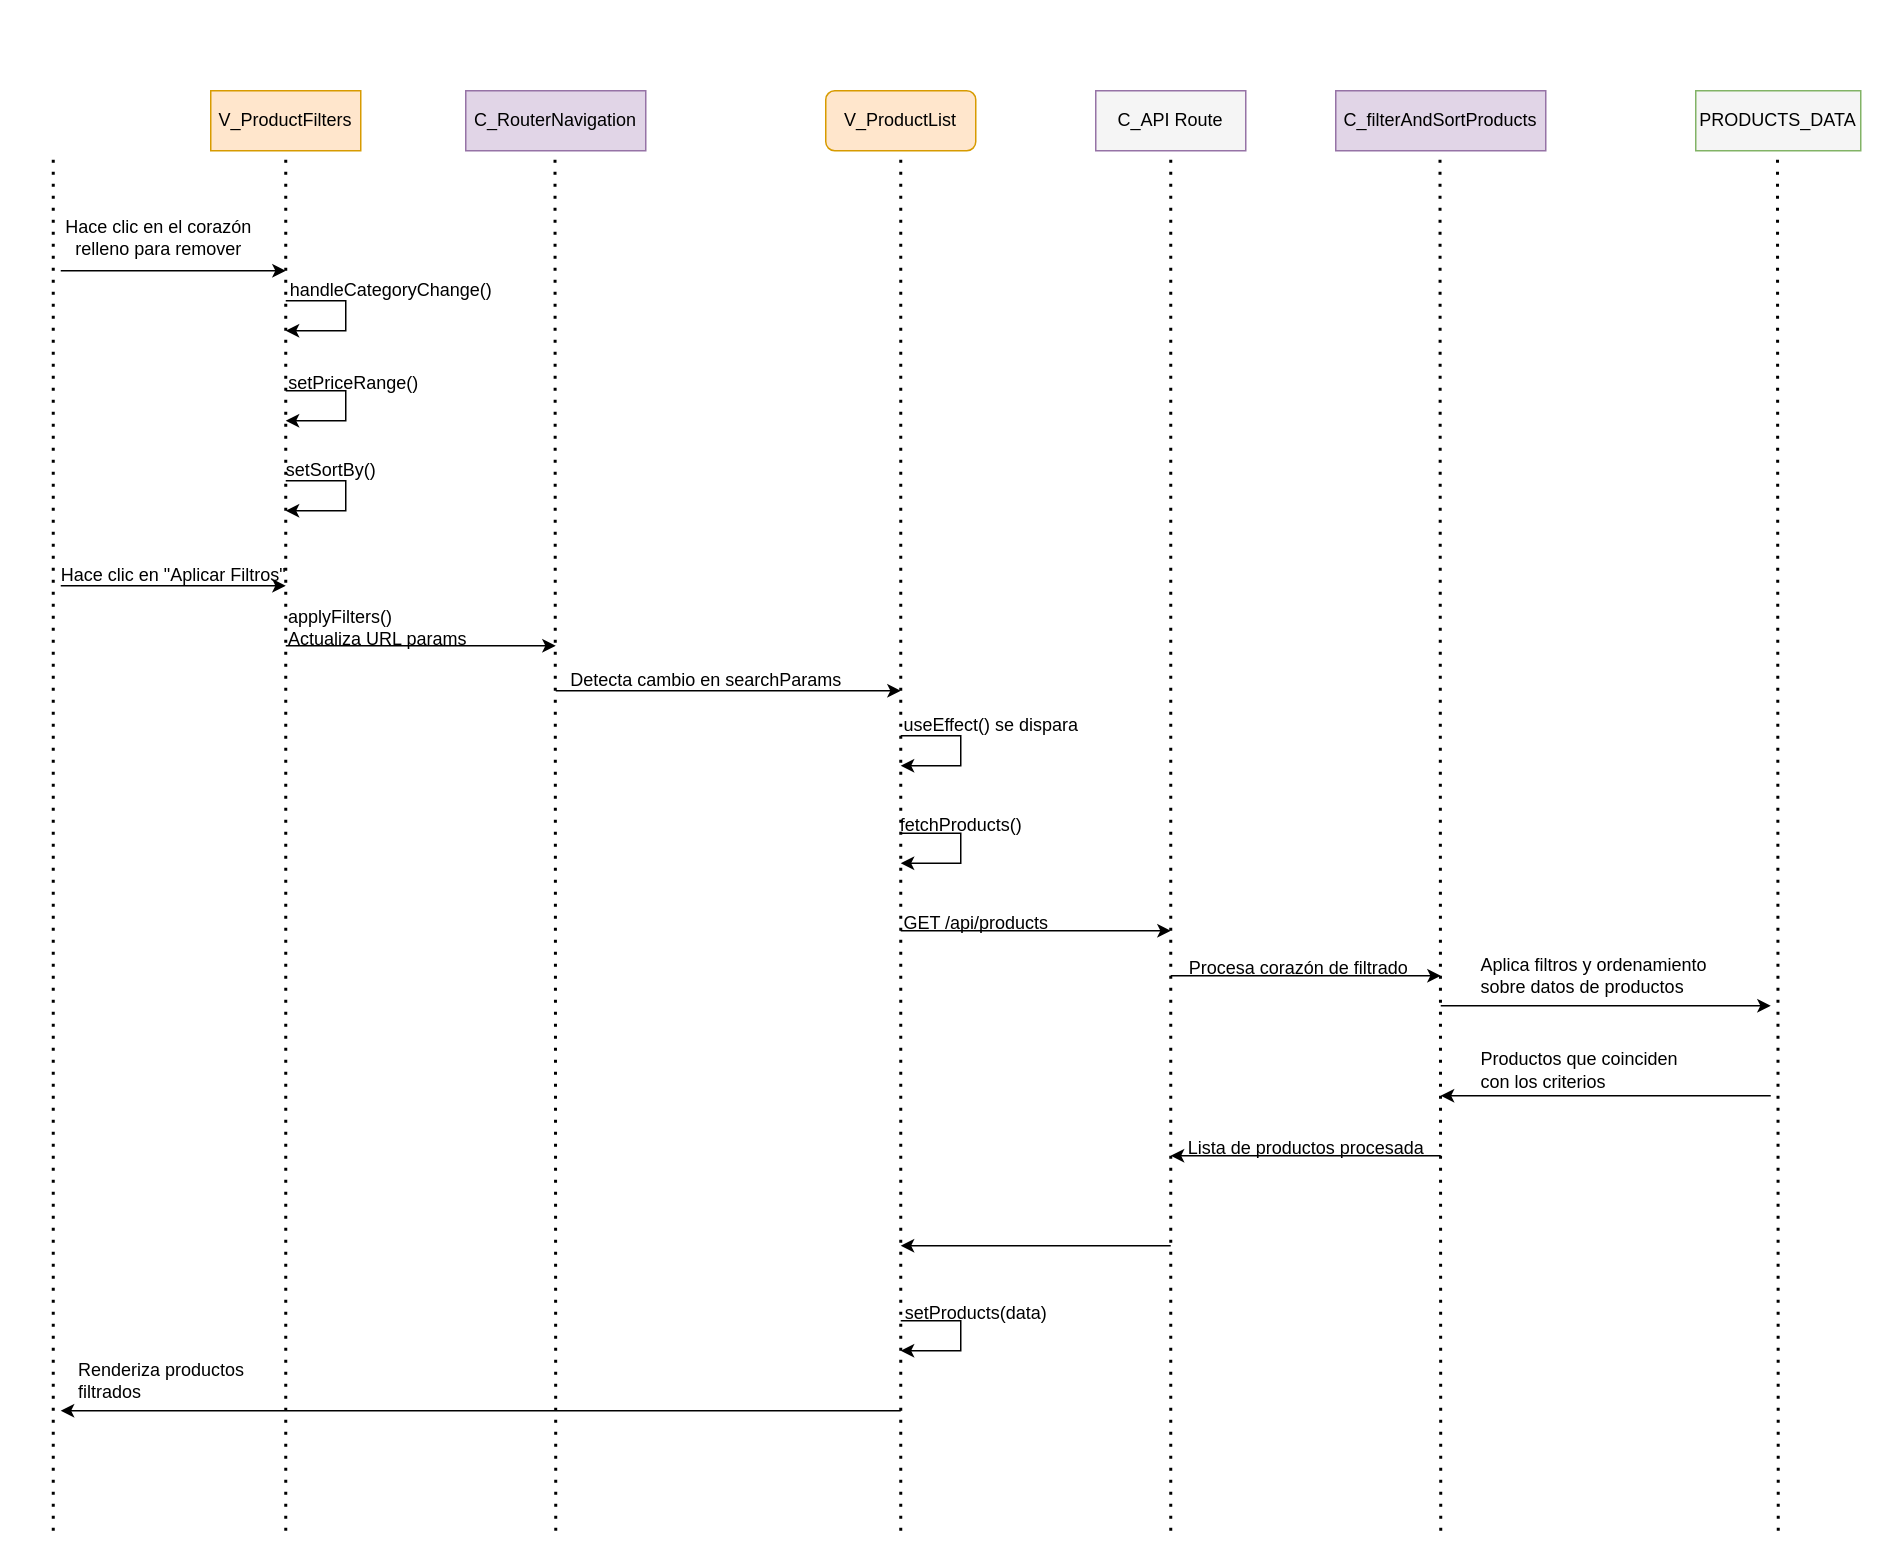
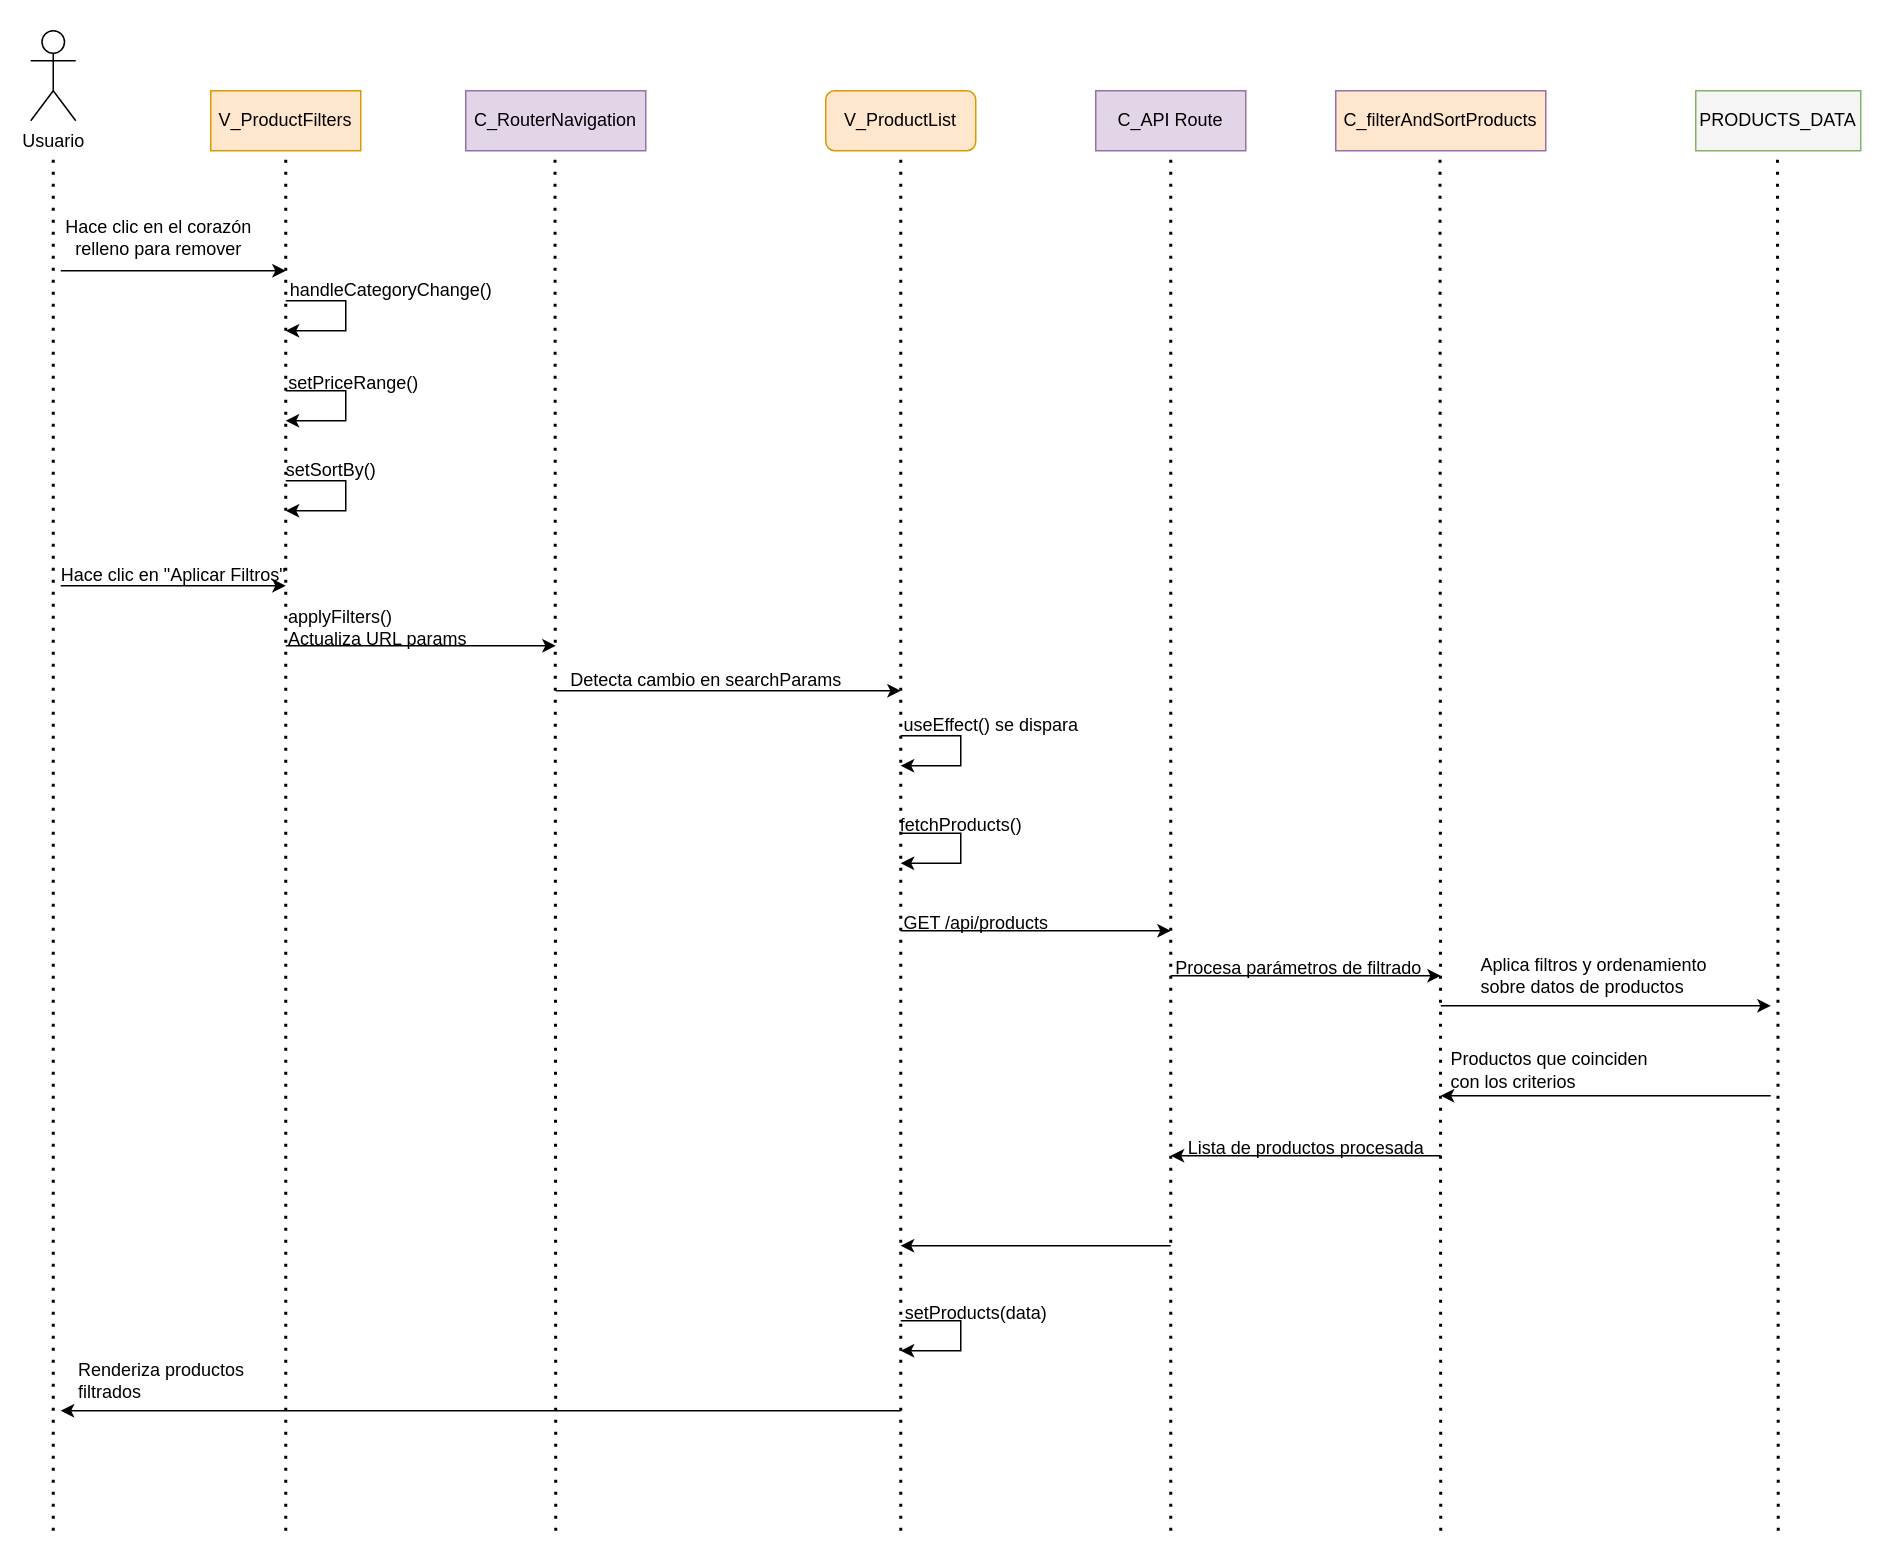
  <mxCell id="0" />
  <mxCell id="1" parent="0" />
+ <mxCell id="2" value="Usuario" style="shape=umlActor;verticalLabelPosition=bottom;verticalAlign=top;html=1;outlineConnect=0;" parent="1" vertex="1"><mxGeometry x="20" y="20" width="30" height="60" as="geometry" /></mxCell>
  <mxCell id="3" value="V_ProductFilters" style="rounded=0;whiteSpace=wrap;html=1;fillColor=#ffe6cc;strokeColor=#d79b00;" parent="1" vertex="1"><mxGeometry x="140" y="60" width="100" height="40" as="geometry" /></mxCell>
  <mxCell id="4" value="C_RouterNavigation" style="rounded=0;whiteSpace=wrap;html=1;fillColor=#e1d5e7;strokeColor=#9673a6;" parent="1" vertex="1"><mxGeometry x="310" y="60" width="120" height="40" as="geometry" /></mxCell>
  <mxCell id="5" value="V_ProductList" style="whiteSpace=wrap;html=1;fillColor=#ffe6cc;strokeColor=#d79b00;rounded=1;" parent="1" vertex="1"><mxGeometry x="550" y="60" width="100" height="40" as="geometry" /></mxCell>
  <mxCell id="6" value="" style="endArrow=none;dashed=1;html=1;dashPattern=1 3;strokeWidth=2;rounded=0;entryX=0.5;entryY=1;entryDx=0;entryDy=0;" parent="1" edge="1"><mxGeometry width="50" height="50" relative="1" as="geometry"><mxPoint x="35" y="1020" as="sourcePoint" /><mxPoint x="35" y="100" as="targetPoint" /></mxGeometry></mxCell>
  <mxCell id="7" value="" style="endArrow=none;dashed=1;html=1;dashPattern=1 3;strokeWidth=2;rounded=0;entryX=0.5;entryY=1;entryDx=0;entryDy=0;" parent="1" edge="1"><mxGeometry width="50" height="50" relative="1" as="geometry"><mxPoint x="190" y="1020" as="sourcePoint" /><mxPoint x="190" y="100" as="targetPoint" /></mxGeometry></mxCell>
  <mxCell id="8" value="" style="endArrow=none;dashed=1;html=1;dashPattern=1 3;strokeWidth=2;rounded=0;entryX=0.5;entryY=1;entryDx=0;entryDy=0;" parent="1" edge="1"><mxGeometry width="50" height="50" relative="1" as="geometry"><mxPoint x="370" y="1020" as="sourcePoint" /><mxPoint x="369.5" y="100" as="targetPoint" /></mxGeometry></mxCell>
  <mxCell id="9" value="" style="endArrow=none;dashed=1;html=1;dashPattern=1 3;strokeWidth=2;rounded=0;entryX=0.5;entryY=1;entryDx=0;entryDy=0;" parent="1" target="5" edge="1"><mxGeometry width="50" height="50" relative="1" as="geometry"><mxPoint x="600" y="1020" as="sourcePoint" /><mxPoint x="600" y="110" as="targetPoint" /></mxGeometry></mxCell>
  <mxCell id="10" value="" style="endArrow=classic;html=1;rounded=0;" parent="1" edge="1"><mxGeometry width="50" height="50" relative="1" as="geometry"><mxPoint x="40" y="180" as="sourcePoint" /><mxPoint x="190" y="180" as="targetPoint" /></mxGeometry></mxCell>
  <mxCell id="11" value="Hace clic en el corazón&lt;div&gt;relleno para remover&lt;/div&gt;" style="text;html=1;align=center;verticalAlign=middle;resizable=0;points=[];autosize=1;strokeColor=none;fillColor=none;" parent="1" vertex="1"><mxGeometry x="30" y="138" width="150" height="40" as="geometry" /></mxCell>
  <mxCell id="12" value="" style="endArrow=classic;html=1;rounded=0;" parent="1" edge="1"><mxGeometry width="50" height="50" relative="1" as="geometry"><mxPoint x="190" y="200" as="sourcePoint" /><mxPoint x="190" y="220" as="targetPoint" /><Array as="points"><mxPoint x="230" y="200" /><mxPoint x="230" y="220" /></Array></mxGeometry></mxCell>
  <mxCell id="13" value="" style="endArrow=classic;html=1;rounded=0;" parent="1" edge="1"><mxGeometry width="50" height="50" relative="1" as="geometry"><mxPoint x="960" y="770" as="sourcePoint" /><mxPoint x="780" y="770" as="targetPoint" /></mxGeometry></mxCell>
- <mxCell id="14" value="C_API Route" style="rounded=0;whiteSpace=wrap;html=1;fillColor=#f5f5f5;strokeColor=#9673a6;" parent="1" vertex="1"><mxGeometry x="730" y="60" width="100" height="40" as="geometry" /></mxCell>
- <mxCell id="15" value="C_filterAndSortProducts" style="rounded=0;whiteSpace=wrap;html=1;fillColor=#e1d5e7;strokeColor=#9673a6;" parent="1" vertex="1"><mxGeometry x="890" y="60" width="140" height="40" as="geometry" /></mxCell>
+ <mxCell id="14" value="C_API Route" style="rounded=0;whiteSpace=wrap;html=1;fillColor=#e1d5e7;strokeColor=#9673a6;" parent="1" vertex="1"><mxGeometry x="730" y="60" width="100" height="40" as="geometry" /></mxCell>
+ <mxCell id="15" value="C_filterAndSortProducts" style="rounded=0;whiteSpace=wrap;html=1;fillColor=#ffe6cc;strokeColor=#9673a6;" parent="1" vertex="1"><mxGeometry x="890" y="60" width="140" height="40" as="geometry" /></mxCell>
  <mxCell id="16" value="PRODUCTS_DATA" style="rounded=0;whiteSpace=wrap;html=1;fillColor=#f5f5f5;strokeColor=#82b366;" parent="1" vertex="1"><mxGeometry x="1130" y="60" width="110" height="40" as="geometry" /></mxCell>
  <mxCell id="17" value="" style="endArrow=none;dashed=1;html=1;dashPattern=1 3;strokeWidth=2;rounded=0;entryX=0.5;entryY=1;entryDx=0;entryDy=0;" parent="1" edge="1"><mxGeometry width="50" height="50" relative="1" as="geometry"><mxPoint x="780" y="1020" as="sourcePoint" /><mxPoint x="780" y="100" as="targetPoint" /></mxGeometry></mxCell>
  <mxCell id="18" value="" style="endArrow=none;dashed=1;html=1;dashPattern=1 3;strokeWidth=2;rounded=0;entryX=0.5;entryY=1;entryDx=0;entryDy=0;" parent="1" edge="1"><mxGeometry width="50" height="50" relative="1" as="geometry"><mxPoint x="960" y="1020" as="sourcePoint" /><mxPoint x="959.5" y="100" as="targetPoint" /></mxGeometry></mxCell>
  <mxCell id="19" value="" style="endArrow=none;dashed=1;html=1;dashPattern=1 3;strokeWidth=2;rounded=0;entryX=0.5;entryY=1;entryDx=0;entryDy=0;" parent="1" edge="1"><mxGeometry width="50" height="50" relative="1" as="geometry"><mxPoint x="1185" y="1020" as="sourcePoint" /><mxPoint x="1184.5" y="100" as="targetPoint" /></mxGeometry></mxCell>
  <mxCell id="20" value="handleCategoryChange()" style="text;html=1;align=center;verticalAlign=middle;resizable=0;points=[];autosize=1;strokeColor=none;fillColor=none;" parent="1" vertex="1"><mxGeometry x="180" y="178" width="160" height="30" as="geometry" /></mxCell>
  <mxCell id="21" value="" style="endArrow=classic;html=1;rounded=0;" parent="1" edge="1"><mxGeometry width="50" height="50" relative="1" as="geometry"><mxPoint x="190" y="260" as="sourcePoint" /><mxPoint x="190" y="280" as="targetPoint" /><Array as="points"><mxPoint x="230" y="260" /><mxPoint x="230" y="280" /></Array></mxGeometry></mxCell>
  <mxCell id="22" value="setPriceRange()" style="text;html=1;align=center;verticalAlign=middle;resizable=0;points=[];autosize=1;strokeColor=none;fillColor=none;" parent="1" vertex="1"><mxGeometry x="180" y="240" width="110" height="30" as="geometry" /></mxCell>
  <mxCell id="23" value="" style="endArrow=classic;html=1;rounded=0;" parent="1" edge="1"><mxGeometry width="50" height="50" relative="1" as="geometry"><mxPoint x="190" y="320" as="sourcePoint" /><mxPoint x="190" y="340" as="targetPoint" /><Array as="points"><mxPoint x="230" y="320" /><mxPoint x="230" y="340" /></Array></mxGeometry></mxCell>
  <mxCell id="24" value="setSortBy()" style="text;html=1;align=center;verticalAlign=middle;resizable=0;points=[];autosize=1;strokeColor=none;fillColor=none;" parent="1" vertex="1"><mxGeometry x="180" y="298" width="80" height="30" as="geometry" /></mxCell>
  <mxCell id="25" value="" style="endArrow=classic;html=1;rounded=0;" parent="1" edge="1"><mxGeometry width="50" height="50" relative="1" as="geometry"><mxPoint x="40" y="390" as="sourcePoint" /><mxPoint x="190" y="390" as="targetPoint" /></mxGeometry></mxCell>
  <mxCell id="26" value="Hace clic en &quot;Aplicar Filtros&quot;" style="text;html=1;align=center;verticalAlign=middle;resizable=0;points=[];autosize=1;strokeColor=none;fillColor=none;" parent="1" vertex="1"><mxGeometry x="30" y="368" width="170" height="30" as="geometry" /></mxCell>
  <mxCell id="27" value="" style="endArrow=classic;html=1;rounded=0;" parent="1" edge="1"><mxGeometry width="50" height="50" relative="1" as="geometry"><mxPoint x="190" y="430" as="sourcePoint" /><mxPoint x="370" y="430" as="targetPoint" /></mxGeometry></mxCell>
  <mxCell id="28" value="applyFilters()&lt;div&gt;Actualiza URL params&lt;/div&gt;" style="text;html=1;align=left;verticalAlign=middle;resizable=0;points=[];autosize=1;strokeColor=none;fillColor=none;" parent="1" vertex="1"><mxGeometry x="190" y="398" width="140" height="40" as="geometry" /></mxCell>
  <mxCell id="29" value="" style="endArrow=classic;html=1;rounded=0;" parent="1" edge="1"><mxGeometry width="50" height="50" relative="1" as="geometry"><mxPoint x="370" y="460" as="sourcePoint" /><mxPoint x="600" y="460" as="targetPoint" /></mxGeometry></mxCell>
  <mxCell id="30" value="Detecta cambio en searchParams" style="text;html=1;align=center;verticalAlign=middle;resizable=0;points=[];autosize=1;strokeColor=none;fillColor=none;" parent="1" vertex="1"><mxGeometry x="370" y="438" width="200" height="30" as="geometry" /></mxCell>
  <mxCell id="31" value="" style="endArrow=classic;html=1;rounded=0;" parent="1" edge="1"><mxGeometry width="50" height="50" relative="1" as="geometry"><mxPoint x="600" y="490" as="sourcePoint" /><mxPoint x="600" y="510" as="targetPoint" /><Array as="points"><mxPoint x="640" y="490" /><mxPoint x="640" y="510" /></Array></mxGeometry></mxCell>
  <mxCell id="32" value="useEffect() se dispara" style="text;html=1;align=center;verticalAlign=middle;resizable=0;points=[];autosize=1;strokeColor=none;fillColor=none;" parent="1" vertex="1"><mxGeometry x="590" y="468" width="140" height="30" as="geometry" /></mxCell>
  <mxCell id="33" value="" style="endArrow=classic;html=1;rounded=0;" parent="1" edge="1"><mxGeometry width="50" height="50" relative="1" as="geometry"><mxPoint x="600" y="555" as="sourcePoint" /><mxPoint x="600" y="575" as="targetPoint" /><Array as="points"><mxPoint x="640" y="555" /><mxPoint x="640" y="575" /></Array></mxGeometry></mxCell>
  <mxCell id="34" value="fetchProducts()" style="text;html=1;align=center;verticalAlign=middle;resizable=0;points=[];autosize=1;strokeColor=none;fillColor=none;" parent="1" vertex="1"><mxGeometry x="590" y="535" width="100" height="30" as="geometry" /></mxCell>
  <mxCell id="35" value="GET /api/products" style="text;html=1;align=center;verticalAlign=middle;resizable=0;points=[];autosize=1;strokeColor=none;fillColor=none;" parent="1" vertex="1"><mxGeometry x="590" y="600" width="120" height="30" as="geometry" /></mxCell>
  <mxCell id="36" value="" style="endArrow=classic;html=1;rounded=0;" parent="1" edge="1"><mxGeometry width="50" height="50" relative="1" as="geometry"><mxPoint x="600" y="620" as="sourcePoint" /><mxPoint x="780" y="620" as="targetPoint" /></mxGeometry></mxCell>
  <mxCell id="37" value="" style="endArrow=classic;html=1;rounded=0;" parent="1" edge="1"><mxGeometry width="50" height="50" relative="1" as="geometry"><mxPoint x="780" y="650" as="sourcePoint" /><mxPoint x="960" y="650" as="targetPoint" /></mxGeometry></mxCell>
- <mxCell id="38" value="Procesa corazón de filtrado" style="text;html=1;align=center;verticalAlign=middle;resizable=0;points=[];autosize=1;strokeColor=none;fillColor=none;" parent="1" vertex="1"><mxGeometry x="770" y="630" width="190" height="30" as="geometry" /></mxCell>
+ <mxCell id="38" value="Procesa parámetros de filtrado" style="text;html=1;align=center;verticalAlign=middle;resizable=0;points=[];autosize=1;strokeColor=none;fillColor=none;" parent="1" vertex="1"><mxGeometry x="770" y="630" width="190" height="30" as="geometry" /></mxCell>
  <mxCell id="39" value="" style="endArrow=classic;html=1;rounded=0;" parent="1" edge="1"><mxGeometry width="50" height="50" relative="1" as="geometry"><mxPoint x="960" y="670" as="sourcePoint" /><mxPoint x="1180" y="670" as="targetPoint" /></mxGeometry></mxCell>
  <mxCell id="40" value="Aplica filtros y ordenamiento&lt;div&gt;sobre datos de productos&lt;/div&gt;" style="text;html=1;align=left;verticalAlign=middle;resizable=0;points=[];autosize=1;strokeColor=none;fillColor=none;" parent="1" vertex="1"><mxGeometry x="985" y="630" width="170" height="40" as="geometry" /></mxCell>
  <mxCell id="41" value="" style="endArrow=classic;html=1;rounded=0;" parent="1" edge="1"><mxGeometry width="50" height="50" relative="1" as="geometry"><mxPoint x="1180" y="730" as="sourcePoint" /><mxPoint x="960" y="730" as="targetPoint" /></mxGeometry></mxCell>
- <mxCell id="42" value="Productos que coinciden&lt;div&gt;con los criterios&lt;/div&gt;" style="text;html=1;align=left;verticalAlign=middle;resizable=0;points=[];autosize=1;strokeColor=none;fillColor=none;" parent="1" vertex="1"><mxGeometry x="985" y="693" width="150" height="40" as="geometry" /></mxCell>
+ <mxCell id="42" value="Productos que coinciden&lt;div&gt;con los criterios&lt;/div&gt;" style="text;html=1;align=left;verticalAlign=middle;resizable=0;points=[];autosize=1;strokeColor=none;fillColor=none;" parent="1" vertex="1"><mxGeometry x="965" y="693" width="150" height="40" as="geometry" /></mxCell>
  <mxCell id="43" value="Lista de productos procesada" style="text;html=1;align=center;verticalAlign=middle;resizable=0;points=[];autosize=1;strokeColor=none;fillColor=none;" parent="1" vertex="1"><mxGeometry x="780" y="750" width="180" height="30" as="geometry" /></mxCell>
  <mxCell id="44" value="" style="endArrow=classic;html=1;rounded=0;" parent="1" edge="1"><mxGeometry width="50" height="50" relative="1" as="geometry"><mxPoint x="780" y="830" as="sourcePoint" /><mxPoint x="600" y="830" as="targetPoint" /></mxGeometry></mxCell>
  <mxCell id="45" value="" style="endArrow=classic;html=1;rounded=0;" parent="1" edge="1"><mxGeometry width="50" height="50" relative="1" as="geometry"><mxPoint x="600" y="880" as="sourcePoint" /><mxPoint x="600" y="900" as="targetPoint" /><Array as="points"><mxPoint x="640" y="880" /><mxPoint x="640" y="900" /></Array></mxGeometry></mxCell>
  <mxCell id="46" value="setProducts(data)" style="text;html=1;align=center;verticalAlign=middle;resizable=0;points=[];autosize=1;strokeColor=none;fillColor=none;" parent="1" vertex="1"><mxGeometry x="590" y="860" width="120" height="30" as="geometry" /></mxCell>
  <mxCell id="47" value="" style="endArrow=classic;html=1;rounded=0;" parent="1" edge="1"><mxGeometry width="50" height="50" relative="1" as="geometry"><mxPoint x="600" y="940" as="sourcePoint" /><mxPoint x="40" y="940" as="targetPoint" /></mxGeometry></mxCell>
  <mxCell id="48" value="Renderiza productos&lt;div&gt;filtrados&lt;/div&gt;" style="text;html=1;align=left;verticalAlign=middle;resizable=0;points=[];autosize=1;strokeColor=none;fillColor=none;" parent="1" vertex="1"><mxGeometry x="50" y="900" width="130" height="40" as="geometry" /></mxCell>
